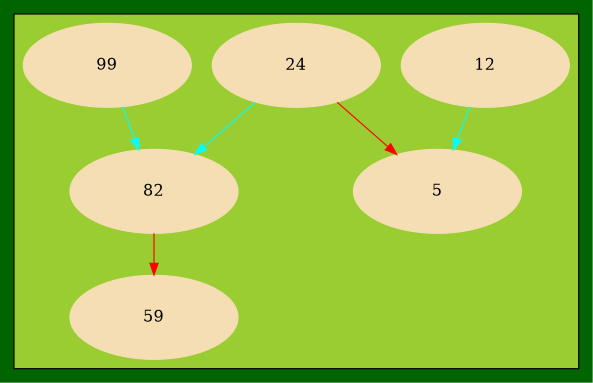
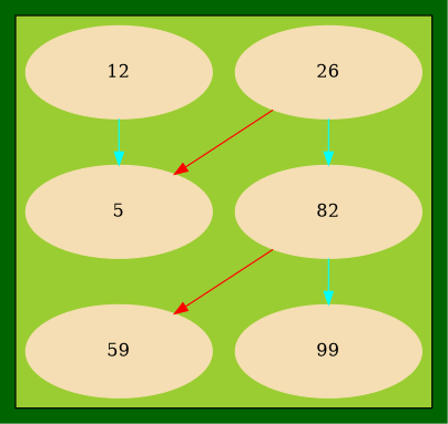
  digraph {
    bgcolor=darkgreen
    splines=splines
    node [color=wheat shape=oval style=filled]
    edge [color=cyan fontsize=15]
-   n1 [height=1 label=24 width=2]
+   n1 [height=1 label=26 width=2]
    n2 [height=1 label=5 width=2]
    n3 [height=1 label=82 width=2]
    n4 [height=1 label=12 width=2]
    n5 [height=1 label=59 width=2]
    n6 [height=1 label=99 width=2]
    subgraph cluster_1 {
      bgcolor=yellowgreen
      height=20
      style=filled
      n1
      n2
      n3
      n4
      n5
      n6
    }
    n1 -> n2 [color=red]
    n1 -> n3
    n3 -> n5 [color=red]
-   n6 -> n3
+   n3 -> n6
    n4 -> n2
  }
